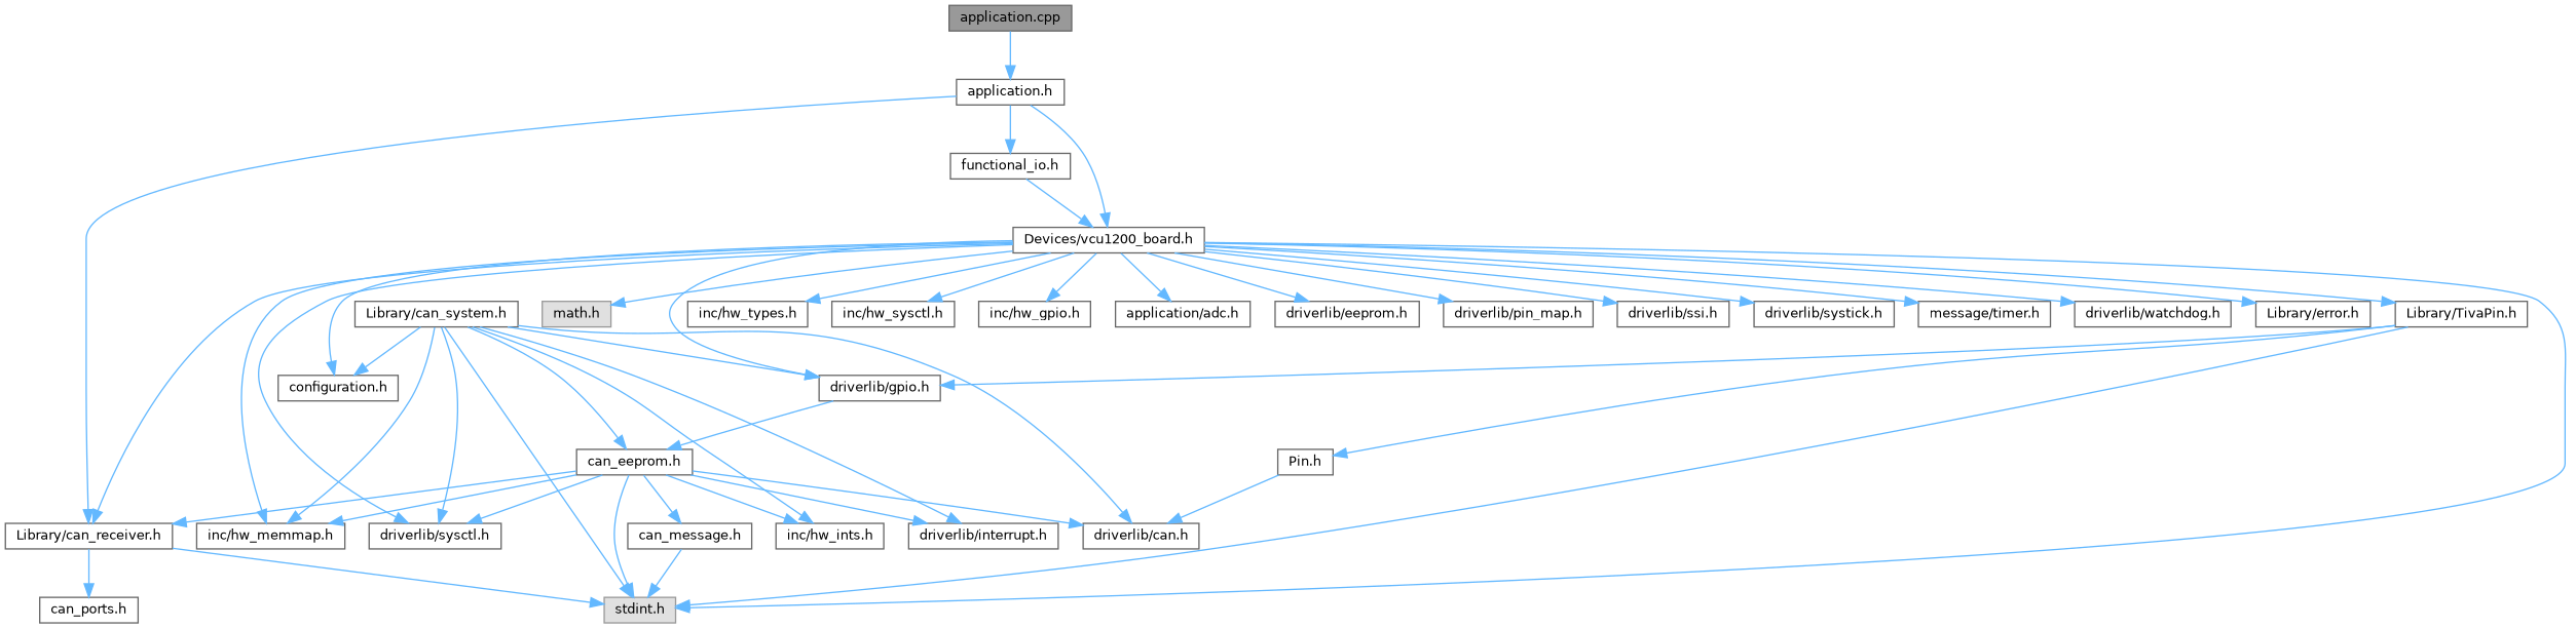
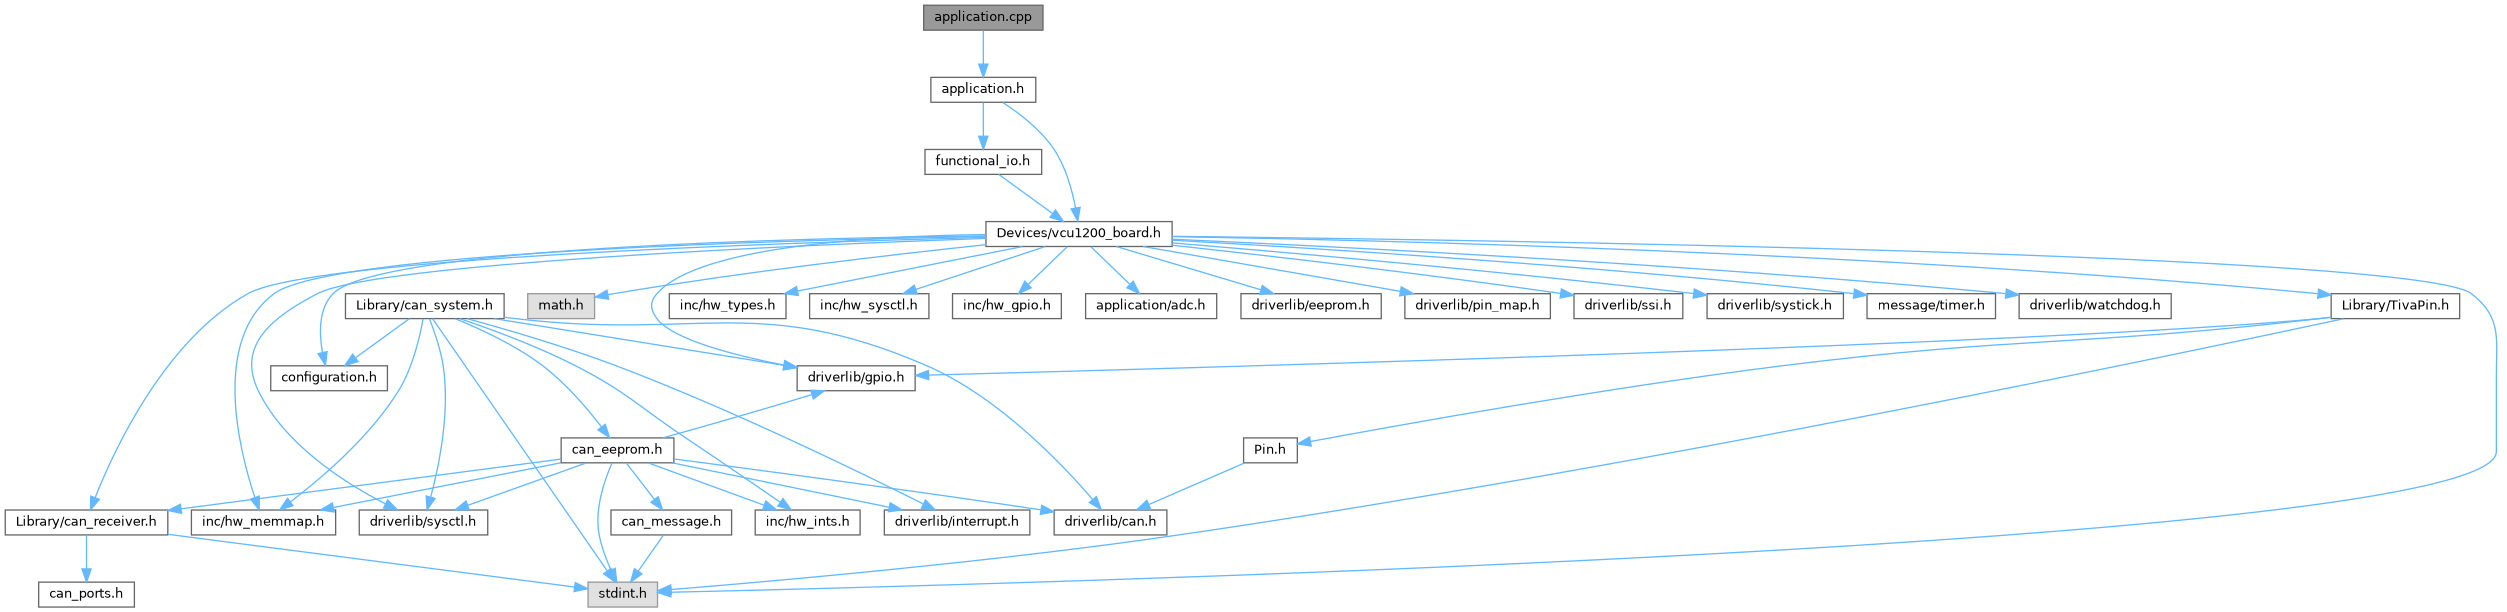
  digraph {
    node [color=grey40 fillcolor=white fontname=Helvetica fontsize=10 shape=box style=filled]
    edge [color=steelblue1 fontname=Helvetica fontsize=10 labelfontname=Helvetica labelfontsize=10 style=solid]
    n1 [color=gray40 fillcolor=grey60 fontcolor=black height=0.2 label="application.cpp" width=0.4]
    n2 [height=0.2 label="application.h" width=0.4]
    n3 [height=0.2 label="Devices/vcu1200_board.h" width=0.4]
    n4 [height=0.2 label="Library/can_receiver.h" width=0.4]
    n5 [height=0.2 label="functional_io.h" width=0.4]
    n6 [color=grey60 fillcolor="#E0E0E0" height=0.2 label="stdint.h" width=0.4]
    n7 [color=grey60 fillcolor="#E0E0E0" height=0.2 label="math.h" width=0.4]
    n8 [height=0.2 label="inc/hw_types.h" width=0.4]
    n9 [height=0.2 label="inc/hw_sysctl.h" width=0.4]
    n10 [height=0.2 label="inc/hw_memmap.h" width=0.4]
    n11 [height=0.2 label="inc/hw_gpio.h" width=0.4]
    n12 [height=0.2 label="application/adc.h" width=0.4]
    n13 [height=0.2 label="driverlib/eeprom.h" width=0.4]
    n14 [height=0.2 label="driverlib/gpio.h" width=0.4]
    n15 [height=0.2 label="driverlib/pin_map.h" width=0.4]
    n16 [height=0.2 label="driverlib/ssi.h" width=0.4]
    n17 [height=0.2 label="driverlib/sysctl.h" width=0.4]
    n18 [height=0.2 label="driverlib/systick.h" width=0.4]
    n19 [height=0.2 label="message/timer.h" width=0.4]
    n20 [height=0.2 label="driverlib/watchdog.h" width=0.4]
-   n21 [height=0.2 label="Library/error.h" width=0.4]
    n22 [height=0.2 label="Library/TivaPin.h" width=0.4]
    n23 [height=0.2 label="configuration.h" width=0.4]
    n24 [height=0.2 label="can_ports.h" width=0.4]
    n25 [height=0.2 label="Library/can_system.h" width=0.4]
    n26 [height=0.2 label="driverlib/can.h" width=0.4]
    n27 [height=0.2 label="inc/hw_ints.h" width=0.4]
    n28 [height=0.2 label="driverlib/interrupt.h" width=0.4]
    n29 [height=0.2 label="can_eeprom.h" width=0.4]
    n30 [height=0.2 label="Pin.h" width=0.4]
    n31 [height=0.2 label="can_message.h" width=0.4]
    n1 -> n2
    n2 -> n3
-   n2 -> n4
    n2 -> n5
    n3 -> n4
    n3 -> n6
    n3 -> n7
    n3 -> n8
    n3 -> n9
    n3 -> n10
    n3 -> n11
    n3 -> n12
    n3 -> n13
    n3 -> n14
    n3 -> n15
    n3 -> n16
    n3 -> n17
    n3 -> n18
    n3 -> n19
    n3 -> n20
-   n3 -> n21
    n3 -> n22
    n3 -> n23
    n4 -> n6
    n4 -> n24
    n5 -> n3
    n22 -> n6
    n22 -> n14
    n22 -> n30
    n25 -> n6
    n25 -> n10
    n25 -> n14
    n25 -> n17
    n25 -> n23
    n25 -> n26
    n25 -> n27
    n25 -> n28
    n25 -> n29
    n29 -> n4
    n29 -> n6
    n29 -> n10
-   n14 -> n29
+   n29 -> n14
    n29 -> n17
    n29 -> n26
    n29 -> n27
    n29 -> n28
    n29 -> n31
    n30 -> n26
    n31 -> n6
  }
